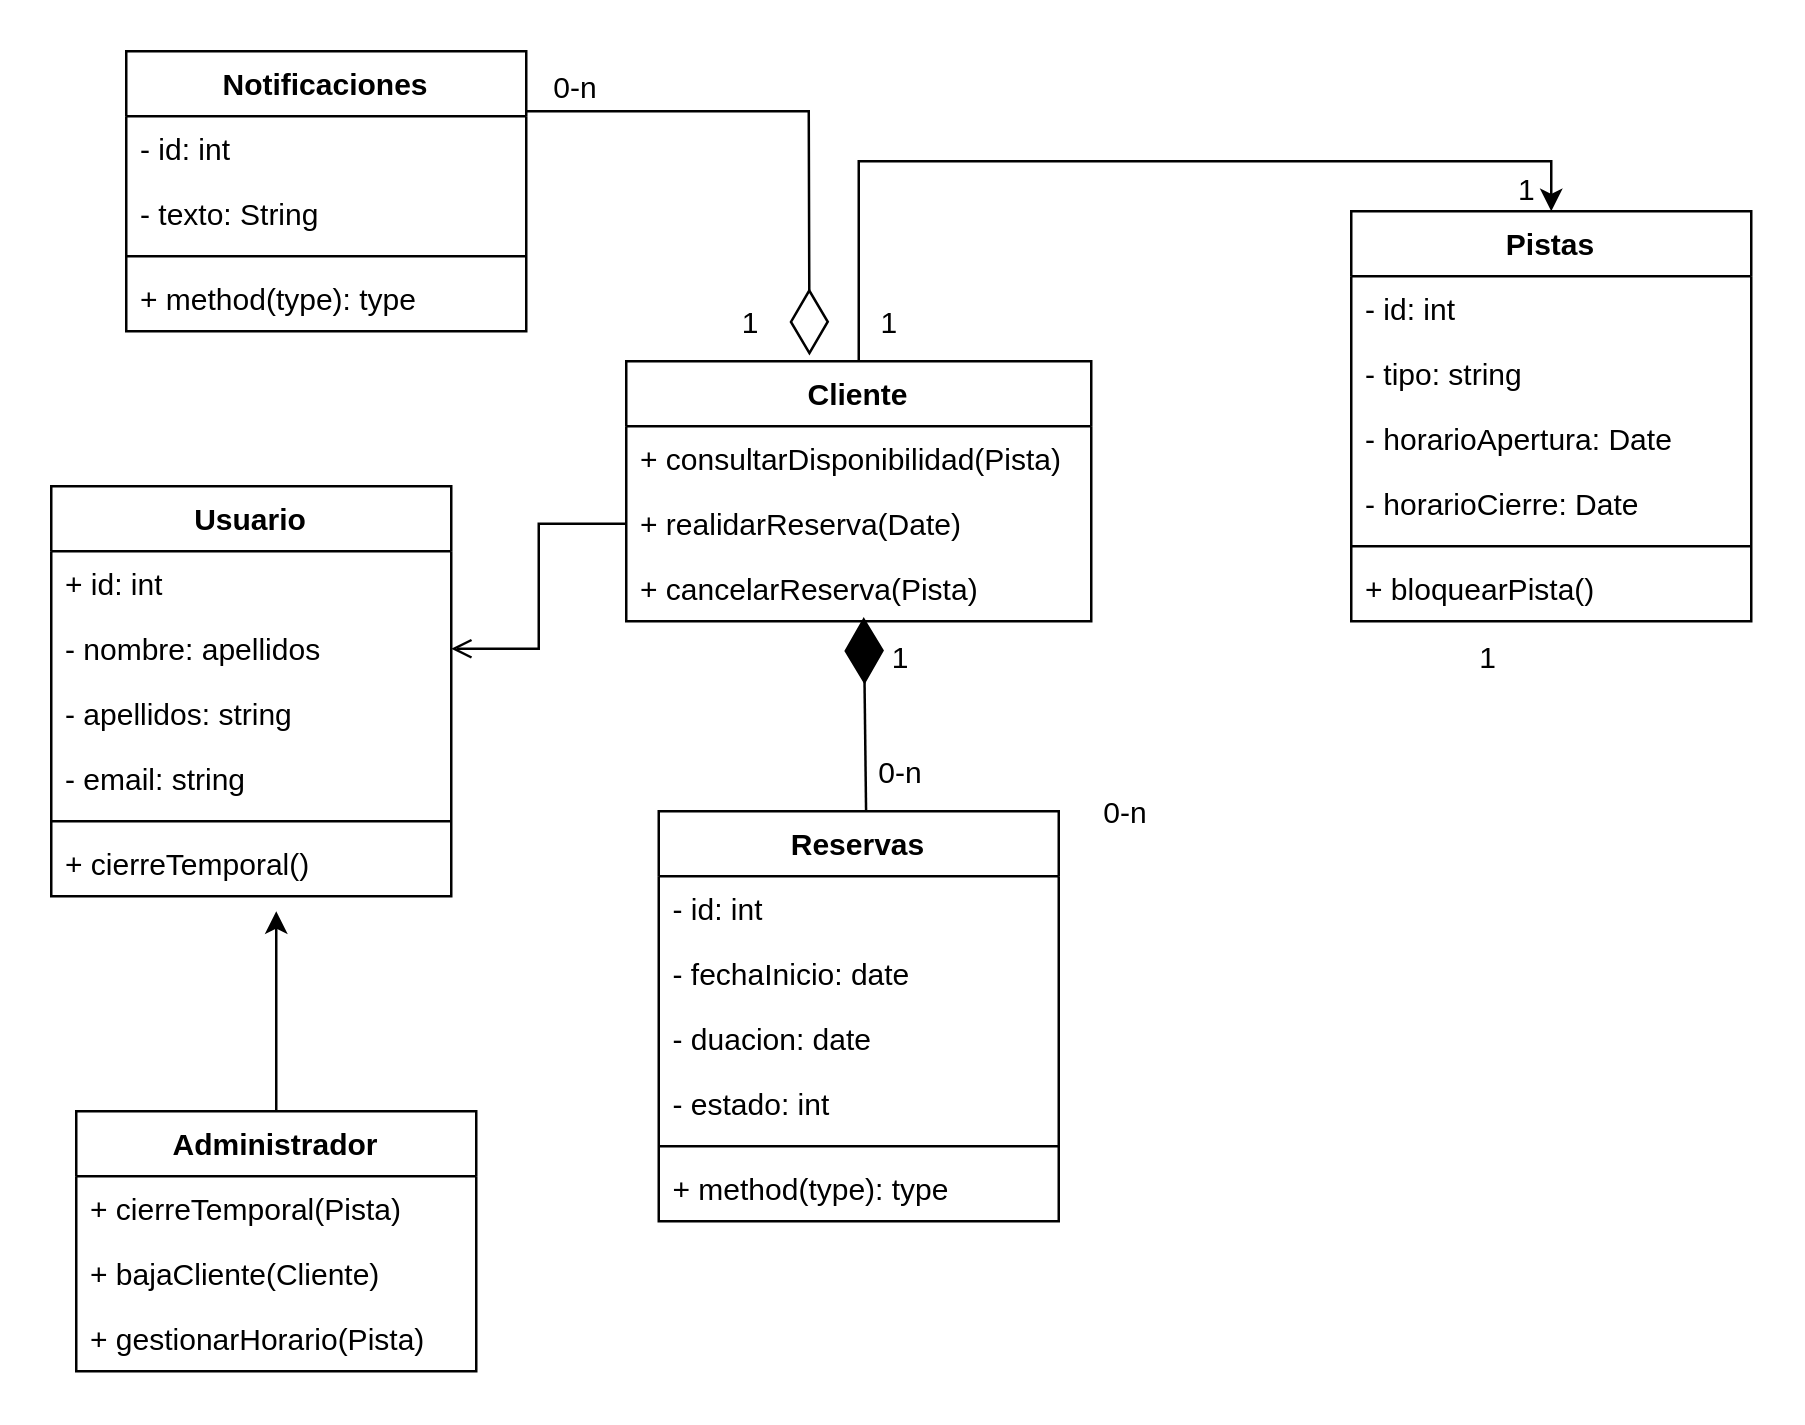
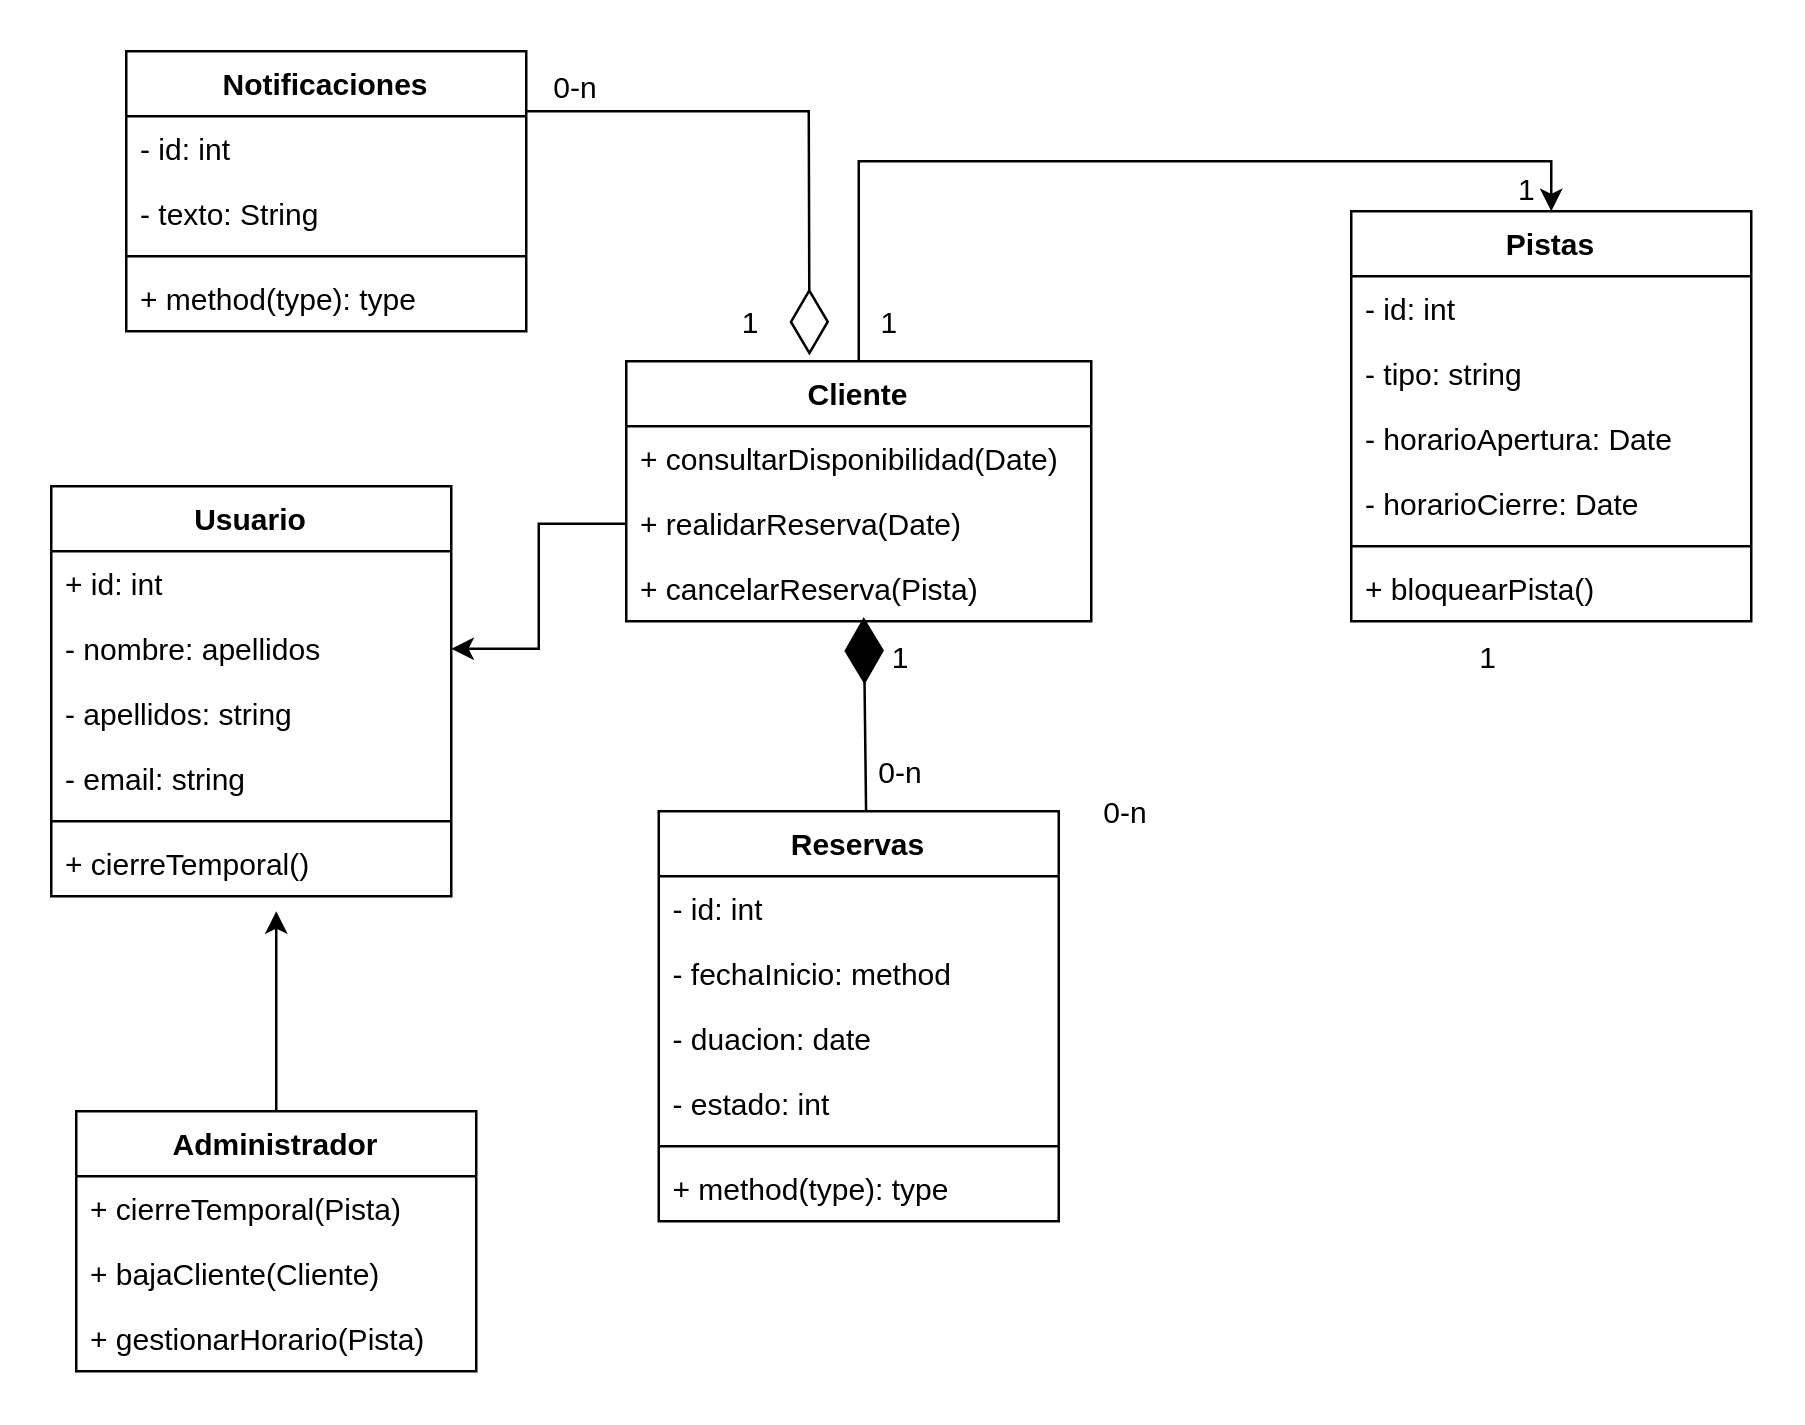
  <mxCell id="0" />
  <mxCell id="1" parent="0" />
  <mxCell id="2" value="Usuario" style="swimlane;fontStyle=1;align=center;verticalAlign=top;childLayout=stackLayout;horizontal=1;startSize=26;horizontalStack=0;resizeParent=1;resizeParentMax=0;resizeLast=0;collapsible=1;marginBottom=0;whiteSpace=wrap;html=1;" vertex="1" parent="1"><mxGeometry x="20" y="194" width="160" height="164" as="geometry" /></mxCell>
  <mxCell id="3" value="+ id: int&lt;div&gt;&lt;br&gt;&lt;/div&gt;" style="text;strokeColor=none;fillColor=none;align=left;verticalAlign=top;spacingLeft=4;spacingRight=4;overflow=hidden;rotatable=0;points=[[0,0.5],[1,0.5]];portConstraint=eastwest;whiteSpace=wrap;html=1;" vertex="1" parent="2"><mxGeometry y="26" width="160" height="26" as="geometry" /></mxCell>
  <mxCell id="4" value="- nombre: apellidos" style="text;strokeColor=none;fillColor=none;align=left;verticalAlign=top;spacingLeft=4;spacingRight=4;overflow=hidden;rotatable=0;points=[[0,0.5],[1,0.5]];portConstraint=eastwest;whiteSpace=wrap;html=1;" vertex="1" parent="2"><mxGeometry y="52" width="160" height="26" as="geometry" /></mxCell>
  <mxCell id="5" value="- apellidos: string" style="text;strokeColor=none;fillColor=none;align=left;verticalAlign=top;spacingLeft=4;spacingRight=4;overflow=hidden;rotatable=0;points=[[0,0.5],[1,0.5]];portConstraint=eastwest;whiteSpace=wrap;html=1;" vertex="1" parent="2"><mxGeometry y="78" width="160" height="26" as="geometry" /></mxCell>
  <mxCell id="6" value="- email: string" style="text;strokeColor=none;fillColor=none;align=left;verticalAlign=top;spacingLeft=4;spacingRight=4;overflow=hidden;rotatable=0;points=[[0,0.5],[1,0.5]];portConstraint=eastwest;whiteSpace=wrap;html=1;" vertex="1" parent="2"><mxGeometry y="104" width="160" height="26" as="geometry" /></mxCell>
  <mxCell id="7" value="" style="line;strokeWidth=1;fillColor=none;align=left;verticalAlign=middle;spacingTop=-1;spacingLeft=3;spacingRight=3;rotatable=0;labelPosition=right;points=[];portConstraint=eastwest;strokeColor=inherit;" vertex="1" parent="2"><mxGeometry y="130" width="160" height="8" as="geometry" /></mxCell>
  <mxCell id="8" value="+ cierreTemporal()" style="text;strokeColor=none;fillColor=none;align=left;verticalAlign=top;spacingLeft=4;spacingRight=4;overflow=hidden;rotatable=0;points=[[0,0.5],[1,0.5]];portConstraint=eastwest;whiteSpace=wrap;html=1;" vertex="1" parent="2"><mxGeometry y="138" width="160" height="26" as="geometry" /></mxCell>
  <mxCell id="9" value="" style="edgeStyle=orthogonalEdgeStyle;rounded=0;orthogonalLoop=1;jettySize=auto;html=1;" edge="1" parent="1" source="10"><mxGeometry relative="1" as="geometry"><mxPoint x="110" y="364" as="targetPoint" /></mxGeometry></mxCell>
  <mxCell id="10" value="Administrador" style="swimlane;fontStyle=1;align=center;verticalAlign=top;childLayout=stackLayout;horizontal=1;startSize=26;horizontalStack=0;resizeParent=1;resizeParentMax=0;resizeLast=0;collapsible=1;marginBottom=0;whiteSpace=wrap;html=1;" vertex="1" parent="1"><mxGeometry x="30" y="444" width="160" height="104" as="geometry" /></mxCell>
  <mxCell id="11" value="+ cierreTemporal(Pista)" style="text;strokeColor=none;fillColor=none;align=left;verticalAlign=top;spacingLeft=4;spacingRight=4;overflow=hidden;rotatable=0;points=[[0,0.5],[1,0.5]];portConstraint=eastwest;whiteSpace=wrap;html=1;" vertex="1" parent="10"><mxGeometry y="26" width="160" height="26" as="geometry" /></mxCell>
  <mxCell id="12" value="+ bajaCliente(Cliente)" style="text;strokeColor=none;fillColor=none;align=left;verticalAlign=top;spacingLeft=4;spacingRight=4;overflow=hidden;rotatable=0;points=[[0,0.5],[1,0.5]];portConstraint=eastwest;whiteSpace=wrap;html=1;" vertex="1" parent="10"><mxGeometry y="52" width="160" height="26" as="geometry" /></mxCell>
  <mxCell id="13" value="+ gestionarHorario(Pista)" style="text;strokeColor=none;fillColor=none;align=left;verticalAlign=top;spacingLeft=4;spacingRight=4;overflow=hidden;rotatable=0;points=[[0,0.5],[1,0.5]];portConstraint=eastwest;whiteSpace=wrap;html=1;" vertex="1" parent="10"><mxGeometry y="78" width="160" height="26" as="geometry" /></mxCell>
  <mxCell id="14" style="edgeStyle=orthogonalEdgeStyle;rounded=0;orthogonalLoop=1;jettySize=auto;html=1;exitX=0.5;exitY=0;exitDx=0;exitDy=0;entryX=0.5;entryY=0;entryDx=0;entryDy=0;" edge="1" parent="1" source="15" target="19"><mxGeometry relative="1" as="geometry" /></mxCell>
  <mxCell id="15" value="Cliente" style="swimlane;fontStyle=1;align=center;verticalAlign=top;childLayout=stackLayout;horizontal=1;startSize=26;horizontalStack=0;resizeParent=1;resizeParentMax=0;resizeLast=0;collapsible=1;marginBottom=0;whiteSpace=wrap;html=1;" vertex="1" parent="1"><mxGeometry x="250" y="144" width="186" height="104" as="geometry" /></mxCell>
- <mxCell id="16" value="+ consultarDisponibilidad(Pista)" style="text;strokeColor=none;fillColor=none;align=left;verticalAlign=top;spacingLeft=4;spacingRight=4;overflow=hidden;rotatable=0;points=[[0,0.5],[1,0.5]];portConstraint=eastwest;whiteSpace=wrap;html=1;" vertex="1" parent="15"><mxGeometry y="26" width="186" height="26" as="geometry" /></mxCell>
+ <mxCell id="16" value="+ consultarDisponibilidad(Date)" style="text;strokeColor=none;fillColor=none;align=left;verticalAlign=top;spacingLeft=4;spacingRight=4;overflow=hidden;rotatable=0;points=[[0,0.5],[1,0.5]];portConstraint=eastwest;whiteSpace=wrap;html=1;" vertex="1" parent="15"><mxGeometry y="26" width="186" height="26" as="geometry" /></mxCell>
  <mxCell id="17" value="+ realidarReserva(Date)" style="text;strokeColor=none;fillColor=none;align=left;verticalAlign=top;spacingLeft=4;spacingRight=4;overflow=hidden;rotatable=0;points=[[0,0.5],[1,0.5]];portConstraint=eastwest;whiteSpace=wrap;html=1;" vertex="1" parent="15"><mxGeometry y="52" width="186" height="26" as="geometry" /></mxCell>
  <mxCell id="18" value="+ cancelarReserva(Pista)" style="text;strokeColor=none;fillColor=none;align=left;verticalAlign=top;spacingLeft=4;spacingRight=4;overflow=hidden;rotatable=0;points=[[0,0.5],[1,0.5]];portConstraint=eastwest;whiteSpace=wrap;html=1;" vertex="1" parent="15"><mxGeometry y="78" width="186" height="26" as="geometry" /></mxCell>
  <mxCell id="19" value="Pistas" style="swimlane;fontStyle=1;align=center;verticalAlign=top;childLayout=stackLayout;horizontal=1;startSize=26;horizontalStack=0;resizeParent=1;resizeParentMax=0;resizeLast=0;collapsible=1;marginBottom=0;whiteSpace=wrap;html=1;" vertex="1" parent="1"><mxGeometry x="540" y="84" width="160" height="164" as="geometry" /></mxCell>
  <mxCell id="20" value="- id: int" style="text;strokeColor=none;fillColor=none;align=left;verticalAlign=top;spacingLeft=4;spacingRight=4;overflow=hidden;rotatable=0;points=[[0,0.5],[1,0.5]];portConstraint=eastwest;whiteSpace=wrap;html=1;" vertex="1" parent="19"><mxGeometry y="26" width="160" height="26" as="geometry" /></mxCell>
  <mxCell id="21" value="- tipo: string" style="text;strokeColor=none;fillColor=none;align=left;verticalAlign=top;spacingLeft=4;spacingRight=4;overflow=hidden;rotatable=0;points=[[0,0.5],[1,0.5]];portConstraint=eastwest;whiteSpace=wrap;html=1;" vertex="1" parent="19"><mxGeometry y="52" width="160" height="26" as="geometry" /></mxCell>
  <mxCell id="22" value="- horarioApertura: Date" style="text;strokeColor=none;fillColor=none;align=left;verticalAlign=top;spacingLeft=4;spacingRight=4;overflow=hidden;rotatable=0;points=[[0,0.5],[1,0.5]];portConstraint=eastwest;whiteSpace=wrap;html=1;" vertex="1" parent="19"><mxGeometry y="78" width="160" height="26" as="geometry" /></mxCell>
  <mxCell id="23" value="- horarioCierre: Date" style="text;strokeColor=none;fillColor=none;align=left;verticalAlign=top;spacingLeft=4;spacingRight=4;overflow=hidden;rotatable=0;points=[[0,0.5],[1,0.5]];portConstraint=eastwest;whiteSpace=wrap;html=1;" vertex="1" parent="19"><mxGeometry y="104" width="160" height="26" as="geometry" /></mxCell>
  <mxCell id="24" value="" style="line;strokeWidth=1;fillColor=none;align=left;verticalAlign=middle;spacingTop=-1;spacingLeft=3;spacingRight=3;rotatable=0;labelPosition=right;points=[];portConstraint=eastwest;strokeColor=inherit;" vertex="1" parent="19"><mxGeometry y="130" width="160" height="8" as="geometry" /></mxCell>
  <mxCell id="25" value="+ bloquearPista()" style="text;strokeColor=none;fillColor=none;align=left;verticalAlign=top;spacingLeft=4;spacingRight=4;overflow=hidden;rotatable=0;points=[[0,0.5],[1,0.5]];portConstraint=eastwest;whiteSpace=wrap;html=1;" vertex="1" parent="19"><mxGeometry y="138" width="160" height="26" as="geometry" /></mxCell>
  <mxCell id="26" value="Reservas" style="swimlane;fontStyle=1;align=center;verticalAlign=top;childLayout=stackLayout;horizontal=1;startSize=26;horizontalStack=0;resizeParent=1;resizeParentMax=0;resizeLast=0;collapsible=1;marginBottom=0;whiteSpace=wrap;html=1;" vertex="1" parent="1"><mxGeometry x="263" y="324" width="160" height="164" as="geometry" /></mxCell>
  <mxCell id="27" value="- id: int" style="text;strokeColor=none;fillColor=none;align=left;verticalAlign=top;spacingLeft=4;spacingRight=4;overflow=hidden;rotatable=0;points=[[0,0.5],[1,0.5]];portConstraint=eastwest;whiteSpace=wrap;html=1;" vertex="1" parent="26"><mxGeometry y="26" width="160" height="26" as="geometry" /></mxCell>
- <mxCell id="28" value="- fechaInicio: date" style="text;strokeColor=none;fillColor=none;align=left;verticalAlign=top;spacingLeft=4;spacingRight=4;overflow=hidden;rotatable=0;points=[[0,0.5],[1,0.5]];portConstraint=eastwest;whiteSpace=wrap;html=1;" vertex="1" parent="26"><mxGeometry y="52" width="160" height="26" as="geometry" /></mxCell>
+ <mxCell id="28" value="- fechaInicio: method" style="text;strokeColor=none;fillColor=none;align=left;verticalAlign=top;spacingLeft=4;spacingRight=4;overflow=hidden;rotatable=0;points=[[0,0.5],[1,0.5]];portConstraint=eastwest;whiteSpace=wrap;html=1;" vertex="1" parent="26"><mxGeometry y="52" width="160" height="26" as="geometry" /></mxCell>
  <mxCell id="29" value="- duacion: date" style="text;strokeColor=none;fillColor=none;align=left;verticalAlign=top;spacingLeft=4;spacingRight=4;overflow=hidden;rotatable=0;points=[[0,0.5],[1,0.5]];portConstraint=eastwest;whiteSpace=wrap;html=1;" vertex="1" parent="26"><mxGeometry y="78" width="160" height="26" as="geometry" /></mxCell>
  <mxCell id="30" value="- estado: int" style="text;strokeColor=none;fillColor=none;align=left;verticalAlign=top;spacingLeft=4;spacingRight=4;overflow=hidden;rotatable=0;points=[[0,0.5],[1,0.5]];portConstraint=eastwest;whiteSpace=wrap;html=1;" vertex="1" parent="26"><mxGeometry y="104" width="160" height="26" as="geometry" /></mxCell>
  <mxCell id="31" value="" style="line;strokeWidth=1;fillColor=none;align=left;verticalAlign=middle;spacingTop=-1;spacingLeft=3;spacingRight=3;rotatable=0;labelPosition=right;points=[];portConstraint=eastwest;strokeColor=inherit;" vertex="1" parent="26"><mxGeometry y="130" width="160" height="8" as="geometry" /></mxCell>
  <mxCell id="32" value="+ method(type): type" style="text;strokeColor=none;fillColor=none;align=left;verticalAlign=top;spacingLeft=4;spacingRight=4;overflow=hidden;rotatable=0;points=[[0,0.5],[1,0.5]];portConstraint=eastwest;whiteSpace=wrap;html=1;" vertex="1" parent="26"><mxGeometry y="138" width="160" height="26" as="geometry" /></mxCell>
  <mxCell id="33" value="Notificaciones" style="swimlane;fontStyle=1;align=center;verticalAlign=top;childLayout=stackLayout;horizontal=1;startSize=26;horizontalStack=0;resizeParent=1;resizeParentMax=0;resizeLast=0;collapsible=1;marginBottom=0;whiteSpace=wrap;html=1;" vertex="1" parent="1"><mxGeometry x="50" y="20" width="160" height="112" as="geometry" /></mxCell>
  <mxCell id="34" value="- id: int&amp;nbsp;" style="text;strokeColor=none;fillColor=none;align=left;verticalAlign=top;spacingLeft=4;spacingRight=4;overflow=hidden;rotatable=0;points=[[0,0.5],[1,0.5]];portConstraint=eastwest;whiteSpace=wrap;html=1;" vertex="1" parent="33"><mxGeometry y="26" width="160" height="26" as="geometry" /></mxCell>
  <mxCell id="35" value="- texto: String" style="text;strokeColor=none;fillColor=none;align=left;verticalAlign=top;spacingLeft=4;spacingRight=4;overflow=hidden;rotatable=0;points=[[0,0.5],[1,0.5]];portConstraint=eastwest;whiteSpace=wrap;html=1;" vertex="1" parent="33"><mxGeometry y="52" width="160" height="26" as="geometry" /></mxCell>
  <mxCell id="36" value="" style="line;strokeWidth=1;fillColor=none;align=left;verticalAlign=middle;spacingTop=-1;spacingLeft=3;spacingRight=3;rotatable=0;labelPosition=right;points=[];portConstraint=eastwest;strokeColor=inherit;" vertex="1" parent="33"><mxGeometry y="78" width="160" height="8" as="geometry" /></mxCell>
  <mxCell id="37" value="+ method(type): type" style="text;strokeColor=none;fillColor=none;align=left;verticalAlign=top;spacingLeft=4;spacingRight=4;overflow=hidden;rotatable=0;points=[[0,0.5],[1,0.5]];portConstraint=eastwest;whiteSpace=wrap;html=1;" vertex="1" parent="33"><mxGeometry y="86" width="160" height="26" as="geometry" /></mxCell>
- <mxCell id="38" style="edgeStyle=orthogonalEdgeStyle;rounded=0;orthogonalLoop=1;jettySize=auto;html=1;exitX=0;exitY=0.5;exitDx=0;exitDy=0;entryX=1;entryY=0.5;entryDx=0;entryDy=0;endArrow=open;" edge="1" parent="1" source="17" target="4"><mxGeometry relative="1" as="geometry" /></mxCell>
+ <mxCell id="38" style="edgeStyle=orthogonalEdgeStyle;rounded=0;orthogonalLoop=1;jettySize=auto;html=1;exitX=0;exitY=0.5;exitDx=0;exitDy=0;entryX=1;entryY=0.5;entryDx=0;entryDy=0;" edge="1" parent="1" source="17" target="4"><mxGeometry relative="1" as="geometry" /></mxCell>
  <mxCell id="39" value="1" style="text;html=1;align=center;verticalAlign=middle;resizable=0;points=[];autosize=1;strokeColor=none;fillColor=none;" vertex="1" parent="1"><mxGeometry x="340" y="114" width="30" height="30" as="geometry" /></mxCell>
  <mxCell id="40" value="1" style="text;html=1;align=center;verticalAlign=middle;resizable=0;points=[];autosize=1;strokeColor=none;fillColor=none;" vertex="1" parent="1"><mxGeometry x="595" y="61" width="30" height="30" as="geometry" /></mxCell>
  <mxCell id="41" value="" style="endArrow=diamondThin;endFill=0;endSize=24;html=1;rounded=0;entryX=0.394;entryY=-0.022;entryDx=0;entryDy=0;entryPerimeter=0;" edge="1" parent="1" target="15"><mxGeometry width="160" relative="1" as="geometry"><mxPoint x="210" y="44" as="sourcePoint" /><mxPoint x="370" y="44" as="targetPoint" /><Array as="points"><mxPoint x="323" y="44" /></Array></mxGeometry></mxCell>
  <mxCell id="42" value="" style="endArrow=diamondThin;endFill=1;endSize=24;html=1;rounded=0;exitX=0.5;exitY=0;exitDx=0;exitDy=0;entryX=0.495;entryY=0.936;entryDx=0;entryDy=0;entryPerimeter=0;" edge="1" parent="1"><mxGeometry width="160" relative="1" as="geometry"><mxPoint x="345.93" y="324" as="sourcePoint" /><mxPoint x="345" y="246.336" as="targetPoint" /></mxGeometry></mxCell>
  <mxCell id="43" value="0-n" style="text;html=1;align=center;verticalAlign=middle;whiteSpace=wrap;rounded=0;" vertex="1" parent="1"><mxGeometry x="330" y="294" width="60" height="30" as="geometry" /></mxCell>
  <mxCell id="44" value="1" style="text;html=1;align=center;verticalAlign=middle;whiteSpace=wrap;rounded=0;" vertex="1" parent="1"><mxGeometry x="330" y="248" width="60" height="30" as="geometry" /></mxCell>
  <mxCell id="45" value="0-n" style="text;html=1;align=center;verticalAlign=middle;whiteSpace=wrap;rounded=0;" vertex="1" parent="1"><mxGeometry x="200" y="20" width="60" height="30" as="geometry" /></mxCell>
  <mxCell id="46" value="1" style="text;html=1;align=center;verticalAlign=middle;whiteSpace=wrap;rounded=0;" vertex="1" parent="1"><mxGeometry x="270" y="114" width="60" height="30" as="geometry" /></mxCell>
  <mxCell id="47" value="0-n" style="text;html=1;align=center;verticalAlign=middle;whiteSpace=wrap;rounded=0;" vertex="1" parent="1"><mxGeometry x="420" y="310" width="60" height="30" as="geometry" /></mxCell>
  <mxCell id="48" value="1" style="text;html=1;align=center;verticalAlign=middle;whiteSpace=wrap;rounded=0;" vertex="1" parent="1"><mxGeometry x="565" y="248" width="60" height="30" as="geometry" /></mxCell>
